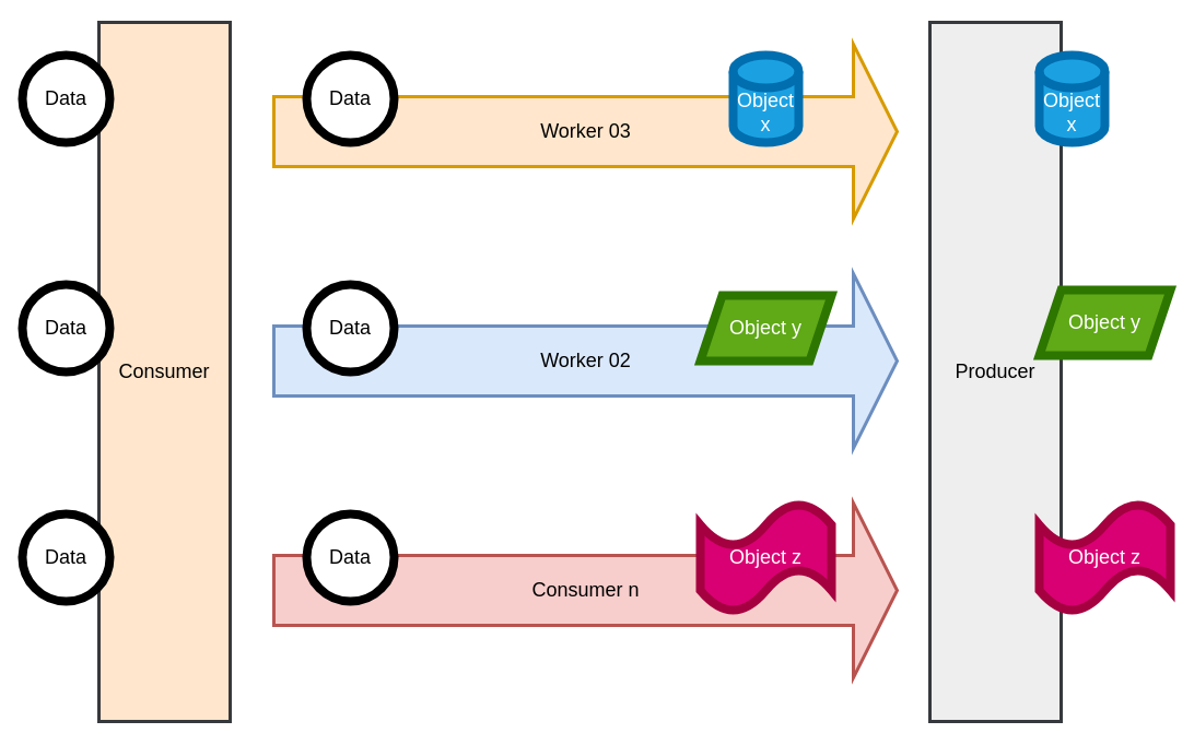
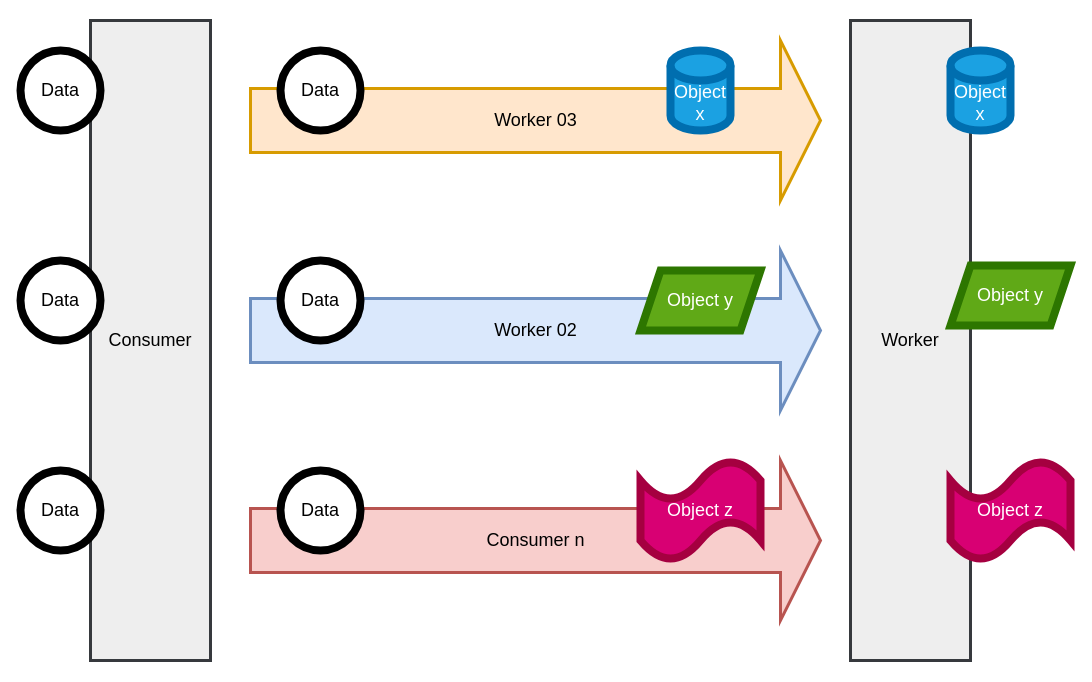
  <mxCell id="0" />
  <mxCell id="1" parent="0" />
- <mxCell id="2" value="Consumer" style="rounded=0;whiteSpace=wrap;html=1;fontSize=18;strokeWidth=3;fillColor=#ffe6cc;strokeColor=#36393d;" vertex="1" parent="1"><mxGeometry x="90" y="20" width="120" height="640" as="geometry" /></mxCell>
- <mxCell id="3" value="Producer" style="rounded=0;whiteSpace=wrap;html=1;fontSize=18;strokeWidth=3;fillColor=#eeeeee;strokeColor=#36393d;" vertex="1" parent="1"><mxGeometry x="850" y="20" width="120" height="640" as="geometry" /></mxCell>
+ <mxCell id="2" value="Consumer" style="rounded=0;whiteSpace=wrap;html=1;fontSize=18;strokeWidth=3;fillColor=#eeeeee;strokeColor=#36393d;" vertex="1" parent="1"><mxGeometry x="90" y="20" width="120" height="640" as="geometry" /></mxCell>
+ <mxCell id="3" value="Worker" style="rounded=0;whiteSpace=wrap;html=1;fontSize=18;strokeWidth=3;fillColor=#eeeeee;strokeColor=#36393d;" vertex="1" parent="1"><mxGeometry x="850" y="20" width="120" height="640" as="geometry" /></mxCell>
  <mxCell id="4" value="Worker 03" style="html=1;shadow=0;dashed=0;align=center;verticalAlign=middle;shape=mxgraph.arrows2.arrow;dy=0.6;dx=40;notch=0;fontSize=18;fillColor=#ffe6cc;strokeColor=#d79b00;strokeWidth=3;" vertex="1" parent="1"><mxGeometry x="250" y="40" width="570" height="160" as="geometry" /></mxCell>
  <mxCell id="5" value="Worker 02" style="html=1;shadow=0;dashed=0;align=center;verticalAlign=middle;shape=mxgraph.arrows2.arrow;dy=0.6;dx=40;notch=0;fontSize=18;fillColor=#dae8fc;strokeColor=#6c8ebf;strokeWidth=3;" vertex="1" parent="1"><mxGeometry x="250" y="250" width="570" height="160" as="geometry" /></mxCell>
  <mxCell id="6" value="Consumer n" style="html=1;shadow=0;dashed=0;align=center;verticalAlign=middle;shape=mxgraph.arrows2.arrow;dy=0.6;dx=40;notch=0;fontSize=18;fillColor=#f8cecc;strokeColor=#b85450;strokeWidth=3;" vertex="1" parent="1"><mxGeometry x="250" y="460" width="570" height="160" as="geometry" /></mxCell>
  <mxCell id="7" value="Data" style="ellipse;whiteSpace=wrap;html=1;aspect=fixed;fontSize=18;strokeWidth=8;" vertex="1" parent="1"><mxGeometry x="280" y="50" width="80" height="80" as="geometry" /></mxCell>
  <mxCell id="8" value="Data" style="ellipse;whiteSpace=wrap;html=1;aspect=fixed;fontSize=18;strokeWidth=8;" vertex="1" parent="1"><mxGeometry x="280" y="260" width="80" height="80" as="geometry" /></mxCell>
  <mxCell id="9" value="Data" style="ellipse;whiteSpace=wrap;html=1;aspect=fixed;fontSize=18;strokeWidth=8;" vertex="1" parent="1"><mxGeometry x="280" y="470" width="80" height="80" as="geometry" /></mxCell>
  <mxCell id="10" value="Object x" style="shape=cylinder3;whiteSpace=wrap;html=1;boundedLbl=1;backgroundOutline=1;size=15;fontSize=18;fillColor=#1ba1e2;strokeColor=#006EAF;fontColor=#ffffff;strokeWidth=8;" vertex="1" parent="1"><mxGeometry x="670" y="50" width="60" height="80" as="geometry" /></mxCell>
  <mxCell id="11" value="Object y" style="shape=parallelogram;perimeter=parallelogramPerimeter;whiteSpace=wrap;html=1;fixedSize=1;fontSize=18;fillColor=#60a917;strokeColor=#2D7600;fontColor=#ffffff;strokeWidth=8;" vertex="1" parent="1"><mxGeometry x="640" y="270" width="120" height="60" as="geometry" /></mxCell>
  <mxCell id="12" value="Object z" style="shape=tape;whiteSpace=wrap;html=1;fontSize=18;fillColor=#d80073;strokeColor=#A50040;fontColor=#ffffff;strokeWidth=8;" vertex="1" parent="1"><mxGeometry x="640" y="460" width="120" height="100" as="geometry" /></mxCell>
  <mxCell id="13" value="Object x" style="shape=cylinder3;whiteSpace=wrap;html=1;boundedLbl=1;backgroundOutline=1;size=15;fontSize=18;fillColor=#1ba1e2;strokeColor=#006EAF;fontColor=#ffffff;strokeWidth=8;" vertex="1" parent="1"><mxGeometry x="950" y="50" width="60" height="80" as="geometry" /></mxCell>
  <mxCell id="14" value="Object y" style="shape=parallelogram;perimeter=parallelogramPerimeter;whiteSpace=wrap;html=1;fixedSize=1;fontSize=18;fillColor=#60a917;strokeColor=#2D7600;fontColor=#ffffff;strokeWidth=8;" vertex="1" parent="1"><mxGeometry x="950" y="265" width="120" height="60" as="geometry" /></mxCell>
  <mxCell id="15" value="Object z" style="shape=tape;whiteSpace=wrap;html=1;fontSize=18;fillColor=#d80073;strokeColor=#A50040;fontColor=#ffffff;strokeWidth=8;" vertex="1" parent="1"><mxGeometry x="950" y="460" width="120" height="100" as="geometry" /></mxCell>
  <mxCell id="16" value="Data" style="ellipse;whiteSpace=wrap;html=1;aspect=fixed;fontSize=18;strokeWidth=8;" vertex="1" parent="1"><mxGeometry x="20" y="50" width="80" height="80" as="geometry" /></mxCell>
  <mxCell id="17" value="Data" style="ellipse;whiteSpace=wrap;html=1;aspect=fixed;fontSize=18;strokeWidth=8;" vertex="1" parent="1"><mxGeometry x="20" y="260" width="80" height="80" as="geometry" /></mxCell>
  <mxCell id="18" value="Data" style="ellipse;whiteSpace=wrap;html=1;aspect=fixed;fontSize=18;strokeWidth=8;" vertex="1" parent="1"><mxGeometry x="20" y="470" width="80" height="80" as="geometry" /></mxCell>
